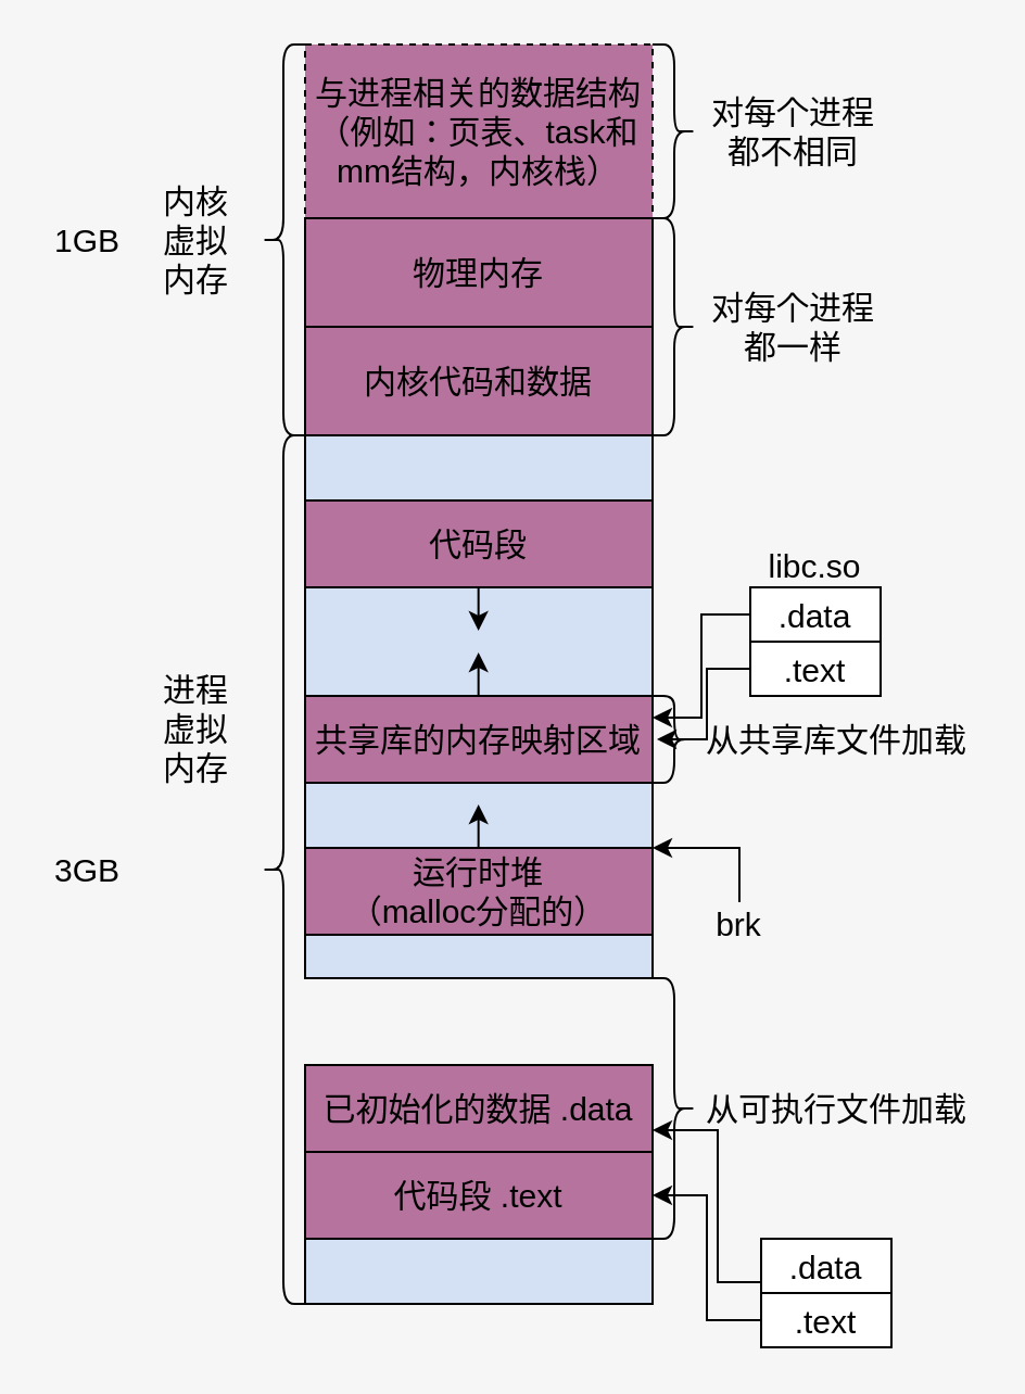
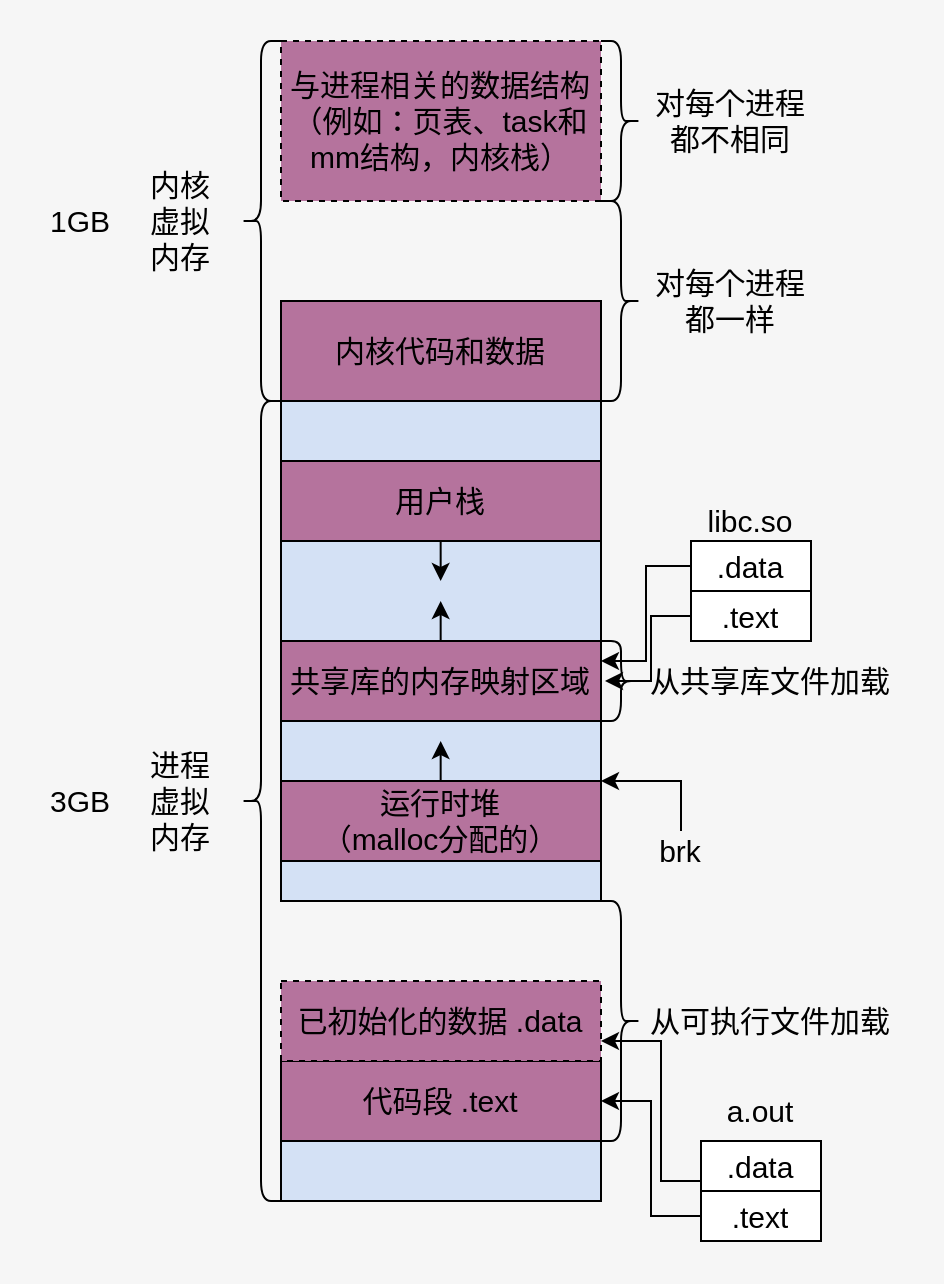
  <mxCell id="0" />
  <mxCell id="1" parent="0" />
  <mxCell id="2" value="" style="shape=curlyBracket;whiteSpace=wrap;html=1;rounded=1;fillColor=#ffffff;fontSize=15;align=center;rotation=0;" parent="1" vertex="1"><mxGeometry x="120" y="20" width="20" height="180" as="geometry" /></mxCell>
  <mxCell id="3" value="1GB" style="text;html=1;strokeColor=none;fillColor=none;align=center;verticalAlign=middle;whiteSpace=wrap;rounded=0;fontSize=15;" parent="1" vertex="1"><mxGeometry x="20" y="100" width="40" height="20" as="geometry" /></mxCell>
  <mxCell id="4" value="" style="shape=curlyBracket;whiteSpace=wrap;html=1;rounded=1;fillColor=#ffffff;fontSize=15;align=center;rotation=0;" parent="1" vertex="1"><mxGeometry x="120" y="200" width="20" height="400" as="geometry" /></mxCell>
  <mxCell id="5" value="3GB" style="text;html=1;strokeColor=none;fillColor=none;align=center;verticalAlign=middle;whiteSpace=wrap;rounded=0;fontSize=15;" parent="1" vertex="1"><mxGeometry x="20" y="390" width="40" height="20" as="geometry" /></mxCell>
  <mxCell id="6" value="" style="shape=table;html=1;whiteSpace=wrap;startSize=0;container=1;collapsible=0;childLayout=tableLayout;" vertex="1" parent="1"><mxGeometry x="345" y="270" width="60" height="50" as="geometry" /></mxCell>
  <mxCell id="7" value="" style="shape=partialRectangle;html=1;whiteSpace=wrap;collapsible=0;dropTarget=0;pointerEvents=0;fillColor=none;top=0;left=0;bottom=0;right=0;points=[[0,0.5],[1,0.5]];portConstraint=eastwest;" vertex="1" parent="6"><mxGeometry width="60" height="25" as="geometry" /></mxCell>
  <mxCell id="8" value=".data" style="shape=partialRectangle;html=1;whiteSpace=wrap;connectable=0;overflow=hidden;fillColor=none;top=0;left=0;bottom=0;right=0;fontSize=15;" vertex="1" parent="7"><mxGeometry width="60" height="25" as="geometry" /></mxCell>
  <mxCell id="9" value="" style="shape=partialRectangle;html=1;whiteSpace=wrap;collapsible=0;dropTarget=0;pointerEvents=0;fillColor=none;top=0;left=0;bottom=0;right=0;points=[[0,0.5],[1,0.5]];portConstraint=eastwest;fontSize=15;" vertex="1" parent="6"><mxGeometry y="25" width="60" height="25" as="geometry" /></mxCell>
  <mxCell id="10" value="&lt;font style=&quot;font-size: 15px&quot;&gt;.text&lt;/font&gt;" style="shape=partialRectangle;html=1;whiteSpace=wrap;connectable=0;overflow=hidden;fillColor=none;top=0;left=0;bottom=0;right=0;" vertex="1" parent="9"><mxGeometry width="60" height="25" as="geometry" /></mxCell>
  <mxCell id="11" value="" style="shape=curlyBracket;whiteSpace=wrap;html=1;rounded=1;strokeColor=#000000;fillColor=#D5E8D4;fontSize=15;align=center;rotation=-180;" parent="1" vertex="1"><mxGeometry x="300" y="450" width="20" height="120" as="geometry" /></mxCell>
  <mxCell id="12" value="从可执行文件加载" style="text;html=1;strokeColor=none;fillColor=none;align=center;verticalAlign=middle;whiteSpace=wrap;rounded=0;fontSize=15;" parent="1" vertex="1"><mxGeometry x="320" y="500" width="130" height="20" as="geometry" /></mxCell>
  <mxCell id="13" style="edgeStyle=orthogonalEdgeStyle;rounded=0;orthogonalLoop=1;jettySize=auto;html=1;exitX=0.5;exitY=0;exitDx=0;exitDy=0;entryX=1;entryY=1;entryDx=0;entryDy=0;endArrow=classic;endFill=1;strokeWidth=1;fontSize=15;" edge="1" parent="1" source="14" target="23"><mxGeometry relative="1" as="geometry"><Array as="points"><mxPoint x="340" y="390" /></Array></mxGeometry></mxCell>
  <mxCell id="14" value="brk" style="text;html=1;strokeColor=none;fillColor=none;align=center;verticalAlign=middle;whiteSpace=wrap;rounded=0;fontSize=15;" parent="1" vertex="1"><mxGeometry x="320" y="415" width="40" height="20" as="geometry" /></mxCell>
  <mxCell id="15" value="与进程相关的数据结构（例如：页表、task和mm结构，内核栈）" style="rounded=0;whiteSpace=wrap;html=1;strokeColor=#000000;fontSize=15;fillColor=#B5739D;dashed=1;" vertex="1" parent="1"><mxGeometry x="140" y="20" width="160" height="80" as="geometry" /></mxCell>
- <mxCell id="16" value="物理内存" style="rounded=0;whiteSpace=wrap;html=1;strokeColor=#000000;fillColor=#B5739D;fontSize=15;" vertex="1" parent="1"><mxGeometry x="140" y="100" width="160" height="50" as="geometry" /></mxCell>
  <mxCell id="17" value="内核代码和数据" style="rounded=0;whiteSpace=wrap;html=1;strokeColor=#000000;fillColor=#B5739D;fontSize=15;" vertex="1" parent="1"><mxGeometry x="140" y="150" width="160" height="50" as="geometry" /></mxCell>
  <mxCell id="18" value="" style="rounded=0;whiteSpace=wrap;html=1;strokeColor=#000000;fontSize=15;fillColor=#D4E1F5;" vertex="1" parent="1"><mxGeometry x="140" y="200" width="160" height="30" as="geometry" /></mxCell>
- <mxCell id="19" value="代码段" style="rounded=0;whiteSpace=wrap;html=1;fontSize=15;align=center;fillColor=#B5739D;" parent="1" vertex="1"><mxGeometry x="140" y="230" width="160" height="40" as="geometry" /></mxCell>
+ <mxCell id="19" value="用户栈" style="rounded=0;whiteSpace=wrap;html=1;fontSize=15;align=center;fillColor=#B5739D;" parent="1" vertex="1"><mxGeometry x="140" y="230" width="160" height="40" as="geometry" /></mxCell>
  <mxCell id="20" value="共享库的内存映射区域" style="rounded=0;whiteSpace=wrap;html=1;fontSize=15;align=center;fillColor=#B5739D;" parent="1" vertex="1"><mxGeometry x="140" y="320" width="160" height="40" as="geometry" /></mxCell>
  <mxCell id="21" value="运行时堆&lt;br&gt;（malloc分配的）" style="rounded=0;whiteSpace=wrap;html=1;fontSize=15;align=center;fillColor=#B5739D;" parent="1" vertex="1"><mxGeometry x="140" y="390" width="160" height="40" as="geometry" /></mxCell>
  <mxCell id="22" value="代码段 .text" style="rounded=0;whiteSpace=wrap;html=1;fontSize=15;align=center;fillColor=#B5739D;" parent="1" vertex="1"><mxGeometry x="140" y="530" width="160" height="40" as="geometry" /></mxCell>
  <mxCell id="23" value="" style="rounded=0;whiteSpace=wrap;html=1;fontSize=15;align=center;fillColor=#D4E1F5;" parent="1" vertex="1"><mxGeometry x="140" y="360" width="160" height="30" as="geometry" /></mxCell>
  <mxCell id="24" value="" style="rounded=0;whiteSpace=wrap;html=1;fontSize=15;align=center;fillColor=#D4E1F5;" parent="1" vertex="1"><mxGeometry x="140" y="270" width="160" height="50" as="geometry" /></mxCell>
  <mxCell id="25" value="" style="rounded=0;whiteSpace=wrap;html=1;fontSize=15;align=center;fillColor=#D4E1F5;" parent="1" vertex="1"><mxGeometry x="140" y="430" width="160" height="20" as="geometry" /></mxCell>
  <mxCell id="26" value="" style="rounded=0;whiteSpace=wrap;html=1;fontSize=15;align=center;fillColor=#D4E1F5;" parent="1" vertex="1"><mxGeometry x="140" y="570" width="160" height="30" as="geometry" /></mxCell>
  <mxCell id="27" value="" style="endArrow=classic;html=1;strokeWidth=1;fontSize=15;" edge="1" parent="1"><mxGeometry width="50" height="50" relative="1" as="geometry"><mxPoint x="219.83" y="270" as="sourcePoint" /><mxPoint x="219.83" y="290" as="targetPoint" /></mxGeometry></mxCell>
  <mxCell id="28" value="" style="endArrow=classic;html=1;strokeWidth=1;fontSize=15;" edge="1" parent="1"><mxGeometry width="50" height="50" relative="1" as="geometry"><mxPoint x="219.83" y="320" as="sourcePoint" /><mxPoint x="219.83" y="300" as="targetPoint" /></mxGeometry></mxCell>
  <mxCell id="29" value="" style="endArrow=classic;html=1;strokeWidth=1;fontSize=15;" edge="1" parent="1"><mxGeometry width="50" height="50" relative="1" as="geometry"><mxPoint x="219.83" y="390" as="sourcePoint" /><mxPoint x="219.83" y="370" as="targetPoint" /></mxGeometry></mxCell>
- <mxCell id="30" value="已初始化的数据 .data" style="rounded=0;whiteSpace=wrap;html=1;fontSize=15;align=center;fillColor=#B5739D;" vertex="1" parent="1"><mxGeometry x="140" y="490" width="160" height="40" as="geometry" /></mxCell>
+ <mxCell id="30" value="已初始化的数据 .data" style="rounded=0;whiteSpace=wrap;html=1;fontSize=15;align=center;fillColor=#B5739D;dashed=1;" vertex="1" parent="1"><mxGeometry x="140" y="490" width="160" height="40" as="geometry" /></mxCell>
  <mxCell id="31" value="内核虚拟内存" style="text;html=1;strokeColor=none;fillColor=none;align=center;verticalAlign=middle;whiteSpace=wrap;rounded=0;fontSize=15;" vertex="1" parent="1"><mxGeometry x="70" y="80" width="40" height="60" as="geometry" /></mxCell>
- <mxCell id="32" value="进程虚拟内存" style="text;html=1;strokeColor=none;fillColor=none;align=center;verticalAlign=middle;whiteSpace=wrap;rounded=0;fontSize=15;" vertex="1" parent="1"><mxGeometry x="70" y="305" width="40" height="60" as="geometry" /></mxCell>
+ <mxCell id="32" value="进程虚拟内存" style="text;html=1;strokeColor=none;fillColor=none;align=center;verticalAlign=middle;whiteSpace=wrap;rounded=0;fontSize=15;" vertex="1" parent="1"><mxGeometry x="70" y="370" width="40" height="60" as="geometry" /></mxCell>
  <mxCell id="33" value="" style="shape=curlyBracket;whiteSpace=wrap;html=1;rounded=1;fillColor=#ffffff;fontSize=15;align=center;rotation=-180;" vertex="1" parent="1"><mxGeometry x="300" y="20" width="20" height="80" as="geometry" /></mxCell>
  <mxCell id="34" value="对每个进程都不相同" style="text;html=1;strokeColor=none;fillColor=none;align=center;verticalAlign=middle;whiteSpace=wrap;rounded=0;fontSize=15;" vertex="1" parent="1"><mxGeometry x="320" y="45" width="90" height="30" as="geometry" /></mxCell>
  <mxCell id="35" value="" style="shape=curlyBracket;whiteSpace=wrap;html=1;rounded=1;fillColor=#ffffff;fontSize=15;align=center;rotation=-180;" vertex="1" parent="1"><mxGeometry x="300" y="100" width="20" height="100" as="geometry" /></mxCell>
  <mxCell id="36" value="对每个进程都一样" style="text;html=1;strokeColor=none;fillColor=none;align=center;verticalAlign=middle;whiteSpace=wrap;rounded=0;fontSize=15;" vertex="1" parent="1"><mxGeometry x="320" y="135" width="90" height="30" as="geometry" /></mxCell>
  <mxCell id="37" value="" style="shape=curlyBracket;whiteSpace=wrap;html=1;rounded=1;strokeColor=#000000;fillColor=#D5E8D4;fontSize=15;align=center;rotation=-180;" vertex="1" parent="1"><mxGeometry x="300" y="320" width="20" height="40" as="geometry" /></mxCell>
  <mxCell id="38" value="从共享库文件加载" style="text;html=1;strokeColor=none;fillColor=none;align=center;verticalAlign=middle;whiteSpace=wrap;rounded=0;fontSize=15;" vertex="1" parent="1"><mxGeometry x="320" y="330" width="130" height="20" as="geometry" /></mxCell>
  <mxCell id="39" value="" style="shape=table;html=1;whiteSpace=wrap;startSize=0;container=1;collapsible=0;childLayout=tableLayout;" vertex="1" parent="1"><mxGeometry x="350" y="570" width="60" height="50" as="geometry" /></mxCell>
  <mxCell id="40" value="" style="shape=partialRectangle;html=1;whiteSpace=wrap;collapsible=0;dropTarget=0;pointerEvents=0;fillColor=none;top=0;left=0;bottom=0;right=0;points=[[0,0.5],[1,0.5]];portConstraint=eastwest;" vertex="1" parent="39"><mxGeometry width="60" height="25" as="geometry" /></mxCell>
  <mxCell id="41" value=".data" style="shape=partialRectangle;html=1;whiteSpace=wrap;connectable=0;overflow=hidden;fillColor=none;top=0;left=0;bottom=0;right=0;fontSize=15;" vertex="1" parent="40"><mxGeometry width="60" height="25" as="geometry" /></mxCell>
  <mxCell id="42" value="" style="shape=partialRectangle;html=1;whiteSpace=wrap;collapsible=0;dropTarget=0;pointerEvents=0;fillColor=none;top=0;left=0;bottom=0;right=0;points=[[0,0.5],[1,0.5]];portConstraint=eastwest;fontSize=15;" vertex="1" parent="39"><mxGeometry y="25" width="60" height="25" as="geometry" /></mxCell>
  <mxCell id="43" value="&lt;font style=&quot;font-size: 15px&quot;&gt;.text&lt;/font&gt;" style="shape=partialRectangle;html=1;whiteSpace=wrap;connectable=0;overflow=hidden;fillColor=none;top=0;left=0;bottom=0;right=0;" vertex="1" parent="42"><mxGeometry width="60" height="25" as="geometry" /></mxCell>
+ <mxCell id="44" value="a.out" style="text;html=1;strokeColor=none;fillColor=none;align=center;verticalAlign=middle;whiteSpace=wrap;rounded=0;fontSize=15;" vertex="1" parent="1"><mxGeometry x="360" y="545" width="40" height="20" as="geometry" /></mxCell>
  <mxCell id="45" style="edgeStyle=orthogonalEdgeStyle;rounded=0;orthogonalLoop=1;jettySize=auto;html=1;exitX=0;exitY=0.5;exitDx=0;exitDy=0;entryX=1;entryY=0.75;entryDx=0;entryDy=0;endArrow=classic;endFill=1;strokeWidth=1;fontSize=15;" edge="1" parent="1" source="40" target="30"><mxGeometry relative="1" as="geometry"><Array as="points"><mxPoint x="330" y="590" /><mxPoint x="330" y="520" /></Array></mxGeometry></mxCell>
  <mxCell id="46" style="edgeStyle=orthogonalEdgeStyle;rounded=0;orthogonalLoop=1;jettySize=auto;html=1;exitX=0;exitY=0.5;exitDx=0;exitDy=0;entryX=1;entryY=0.5;entryDx=0;entryDy=0;endArrow=classic;endFill=1;strokeWidth=1;fontSize=15;" edge="1" parent="1" source="42" target="22"><mxGeometry relative="1" as="geometry" /></mxCell>
  <mxCell id="47" value="libc.so" style="text;html=1;strokeColor=none;fillColor=none;align=center;verticalAlign=middle;whiteSpace=wrap;rounded=0;fontSize=15;" vertex="1" parent="1"><mxGeometry x="355" y="250" width="40" height="20" as="geometry" /></mxCell>
  <mxCell id="48" style="edgeStyle=orthogonalEdgeStyle;rounded=0;orthogonalLoop=1;jettySize=auto;html=1;exitX=0;exitY=0.5;exitDx=0;exitDy=0;entryX=1;entryY=0.25;entryDx=0;entryDy=0;endArrow=classic;endFill=1;strokeWidth=1;fontSize=15;" edge="1" parent="1" source="7" target="20"><mxGeometry relative="1" as="geometry" /></mxCell>
  <mxCell id="49" style="edgeStyle=orthogonalEdgeStyle;rounded=0;orthogonalLoop=1;jettySize=auto;html=1;exitX=0;exitY=0.5;exitDx=0;exitDy=0;entryX=0.9;entryY=0.5;entryDx=0;entryDy=0;entryPerimeter=0;endArrow=classic;endFill=1;strokeWidth=1;fontSize=15;" edge="1" parent="1" source="9" target="37"><mxGeometry relative="1" as="geometry" /></mxCell>
